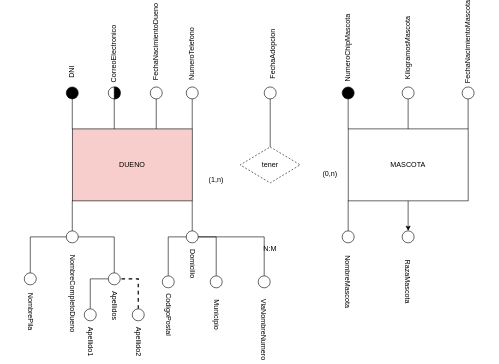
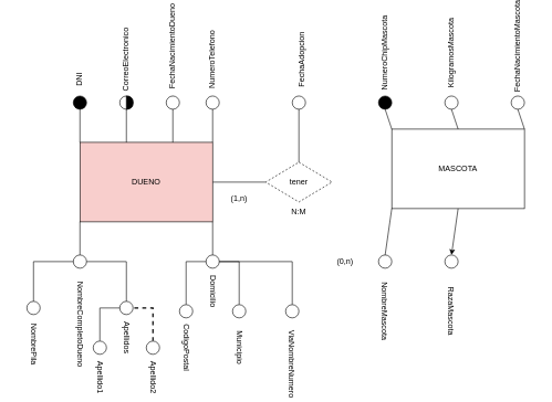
  <mxCell id="0" />
  <mxCell id="1" parent="0" />
  <mxCell id="2" value="tener" style="rhombus;whiteSpace=wrap;html=1;dashed=1;" parent="1" vertex="1"><mxGeometry x="400" y="210" width="100" height="60" as="geometry" /></mxCell>
+ <mxCell id="3" value="" style="endArrow=none;html=1;rounded=0;exitX=1;exitY=0.5;exitDx=0;exitDy=0;entryX=0;entryY=0.5;entryDx=0;entryDy=0;" parent="1" source="4" target="2" edge="1"><mxGeometry width="50" height="50" relative="1" as="geometry"><mxPoint x="320" y="210" as="sourcePoint" /><mxPoint x="390" y="140" as="targetPoint" /></mxGeometry></mxCell>
  <mxCell id="4" value="DUENO" style="rounded=0;whiteSpace=wrap;html=1;fillColor=#f8cecc;" parent="1" vertex="1"><mxGeometry x="120" y="180" width="200" height="120" as="geometry" /></mxCell>
- <mxCell id="5" value="MASCOTA" style="rounded=0;whiteSpace=wrap;html=1;" parent="1" vertex="1"><mxGeometry x="580" y="180" width="200" height="120" as="geometry" /></mxCell>
+ <mxCell id="5" value="MASCOTA" style="rounded=0;whiteSpace=wrap;html=1;" parent="1" vertex="1"><mxGeometry x="590" y="160" width="200" height="120" as="geometry" /></mxCell>
  <mxCell id="6" value="" style="endArrow=none;html=1;rounded=0;exitX=0;exitY=0;exitDx=0;exitDy=0;entryX=0.5;entryY=1;entryDx=0;entryDy=0;" parent="1" source="4" target="7" edge="1"><mxGeometry width="50" height="50" relative="1" as="geometry"><mxPoint x="120" y="200" as="sourcePoint" /><mxPoint x="200" y="140" as="targetPoint" /></mxGeometry></mxCell>
  <mxCell id="7" value="" style="ellipse;whiteSpace=wrap;html=1;aspect=fixed;fillColor=#000000;" parent="1" vertex="1"><mxGeometry x="110" y="110" width="20" height="20" as="geometry" /></mxCell>
  <mxCell id="8" value="" style="ellipse;whiteSpace=wrap;html=1;aspect=fixed;" parent="1" vertex="1"><mxGeometry x="310" y="110" width="20" height="20" as="geometry" /></mxCell>
  <mxCell id="9" value="" style="endArrow=none;html=1;rounded=0;exitX=0.5;exitY=0;exitDx=0;exitDy=0;entryX=0.5;entryY=1;entryDx=0;entryDy=0;" parent="1" target="10" edge="1"><mxGeometry width="50" height="50" relative="1" as="geometry"><mxPoint x="190" y="180" as="sourcePoint" /><mxPoint x="230" y="140" as="targetPoint" /></mxGeometry></mxCell>
  <mxCell id="10" value="" style="ellipse;whiteSpace=wrap;html=1;aspect=fixed;" parent="1" vertex="1"><mxGeometry x="180" y="110" width="20" height="20" as="geometry" /></mxCell>
  <mxCell id="11" value="" style="endArrow=none;html=1;rounded=0;exitX=0;exitY=0;exitDx=0;exitDy=0;entryX=0.5;entryY=1;entryDx=0;entryDy=0;" parent="1" source="5" target="12" edge="1"><mxGeometry width="50" height="50" relative="1" as="geometry"><mxPoint x="580" y="180" as="sourcePoint" /><mxPoint x="580" y="140" as="targetPoint" /></mxGeometry></mxCell>
  <mxCell id="12" value="" style="ellipse;whiteSpace=wrap;html=1;aspect=fixed;fillColor=#000000;" parent="1" vertex="1"><mxGeometry x="570" y="110" width="20" height="20" as="geometry" /></mxCell>
  <mxCell id="13" value="" style="endArrow=none;html=1;rounded=0;exitX=1;exitY=0;exitDx=0;exitDy=0;entryX=0.5;entryY=1;entryDx=0;entryDy=0;" parent="1" source="5" target="14" edge="1"><mxGeometry width="50" height="50" relative="1" as="geometry"><mxPoint x="700" y="180" as="sourcePoint" /><mxPoint x="700" y="140" as="targetPoint" /></mxGeometry></mxCell>
  <mxCell id="14" value="" style="ellipse;whiteSpace=wrap;html=1;aspect=fixed;" parent="1" vertex="1"><mxGeometry x="770" y="110" width="20" height="20" as="geometry" /></mxCell>
  <mxCell id="15" value="" style="endArrow=none;html=1;rounded=0;exitX=0.5;exitY=0;exitDx=0;exitDy=0;entryX=0.5;entryY=1;entryDx=0;entryDy=0;" parent="1" source="5" target="16" edge="1"><mxGeometry width="50" height="50" relative="1" as="geometry"><mxPoint x="640" y="180" as="sourcePoint" /><mxPoint x="640" y="140" as="targetPoint" /></mxGeometry></mxCell>
  <mxCell id="16" value="" style="ellipse;whiteSpace=wrap;html=1;aspect=fixed;" parent="1" vertex="1"><mxGeometry x="670" y="110" width="20" height="20" as="geometry" /></mxCell>
  <mxCell id="17" value="" style="endArrow=none;html=1;rounded=0;exitX=0.75;exitY=0;exitDx=0;exitDy=0;entryX=0.5;entryY=0;entryDx=0;entryDy=0;" parent="1" target="18" edge="1"><mxGeometry width="50" height="50" relative="1" as="geometry"><mxPoint x="260" y="180" as="sourcePoint" /><mxPoint x="190" y="300" as="targetPoint" /></mxGeometry></mxCell>
  <mxCell id="18" value="" style="ellipse;whiteSpace=wrap;html=1;aspect=fixed;" parent="1" vertex="1"><mxGeometry x="250" y="110" width="20" height="20" as="geometry" /></mxCell>
  <mxCell id="19" value="" style="endArrow=none;html=1;rounded=0;exitX=1;exitY=1;exitDx=0;exitDy=0;entryX=0.5;entryY=0;entryDx=0;entryDy=0;" parent="1" source="4" target="20" edge="1"><mxGeometry width="50" height="50" relative="1" as="geometry"><mxPoint x="320" y="340" as="sourcePoint" /><mxPoint x="320" y="300" as="targetPoint" /></mxGeometry></mxCell>
  <mxCell id="20" value="" style="ellipse;whiteSpace=wrap;html=1;aspect=fixed;" parent="1" vertex="1"><mxGeometry x="310" y="350" width="20" height="20" as="geometry" /></mxCell>
  <mxCell id="21" value="" style="endArrow=none;html=1;rounded=0;exitX=0;exitY=1;exitDx=0;exitDy=0;entryX=0.5;entryY=0;entryDx=0;entryDy=0;" parent="1" source="4" target="22" edge="1"><mxGeometry width="50" height="50" relative="1" as="geometry"><mxPoint x="125" y="310" as="sourcePoint" /><mxPoint x="165" y="310" as="targetPoint" /></mxGeometry></mxCell>
  <mxCell id="22" value="" style="ellipse;whiteSpace=wrap;html=1;aspect=fixed;" parent="1" vertex="1"><mxGeometry x="110" y="350" width="20" height="20" as="geometry" /></mxCell>
  <mxCell id="23" value="" style="endArrow=none;html=1;rounded=0;exitX=0;exitY=1;exitDx=0;exitDy=0;entryX=0.5;entryY=0;entryDx=0;entryDy=0;" parent="1" source="5" target="24" edge="1"><mxGeometry width="50" height="50" relative="1" as="geometry"><mxPoint x="580" y="240" as="sourcePoint" /><mxPoint x="580" y="300" as="targetPoint" /></mxGeometry></mxCell>
  <mxCell id="24" value="" style="ellipse;whiteSpace=wrap;html=1;aspect=fixed;" parent="1" vertex="1"><mxGeometry x="570" y="350" width="20" height="20" as="geometry" /></mxCell>
  <mxCell id="25" value="" style="ellipse;whiteSpace=wrap;html=1;aspect=fixed;" parent="1" vertex="1"><mxGeometry x="670" y="350" width="20" height="20" as="geometry" /></mxCell>
  <mxCell id="26" value="" style="shape=or;whiteSpace=wrap;html=1;fillColor=#000000;" parent="1" vertex="1"><mxGeometry x="190" y="110" width="10" height="20" as="geometry" /></mxCell>
- <mxCell id="27" value="N:M" style="text;html=1;align=center;verticalAlign=middle;whiteSpace=wrap;rounded=0;" parent="1" vertex="1"><mxGeometry x="420" y="365" width="60" height="30" as="geometry" /></mxCell>
+ <mxCell id="27" value="N:M" style="text;html=1;align=center;verticalAlign=middle;whiteSpace=wrap;rounded=0;" parent="1" vertex="1"><mxGeometry x="420" y="270" width="60" height="30" as="geometry" /></mxCell>
  <mxCell id="28" value="(1,n)" style="text;html=1;align=center;verticalAlign=middle;whiteSpace=wrap;rounded=0;" parent="1" vertex="1"><mxGeometry x="330" y="250" width="60" height="30" as="geometry" /></mxCell>
- <mxCell id="29" value="(0,n)" style="text;html=1;align=center;verticalAlign=middle;whiteSpace=wrap;rounded=0;" parent="1" vertex="1"><mxGeometry x="520" y="240" width="60" height="30" as="geometry" /></mxCell>
+ <mxCell id="29" value="(0,n)" style="text;html=1;align=center;verticalAlign=middle;whiteSpace=wrap;rounded=0;" parent="1" vertex="1"><mxGeometry x="490" y="345" width="60" height="30" as="geometry" /></mxCell>
  <mxCell id="30" value="DNI" style="text;html=1;align=center;verticalAlign=middle;whiteSpace=wrap;rounded=0;rotation=-90;" vertex="1" parent="1"><mxGeometry x="90" y="70" width="60" height="30" as="geometry" /></mxCell>
  <mxCell id="31" value="CorreoElectronico" style="text;html=1;align=center;verticalAlign=middle;whiteSpace=wrap;rounded=0;rotation=-90;" vertex="1" parent="1"><mxGeometry x="160" y="40" width="60" height="30" as="geometry" /></mxCell>
  <mxCell id="32" value="NumeroTelefono" style="text;html=1;align=center;verticalAlign=middle;whiteSpace=wrap;rounded=0;rotation=-90;" vertex="1" parent="1"><mxGeometry x="290" y="40" width="60" height="30" as="geometry" /></mxCell>
  <mxCell id="33" value="FechaNacimientoDueno" style="text;html=1;align=center;verticalAlign=middle;whiteSpace=wrap;rounded=0;rotation=-90;" vertex="1" parent="1"><mxGeometry x="230" y="20" width="60" height="30" as="geometry" /></mxCell>
  <mxCell id="34" value="Domicilio" style="text;html=1;align=center;verticalAlign=middle;whiteSpace=wrap;rounded=0;rotation=90;" vertex="1" parent="1"><mxGeometry x="290" y="390" width="60" height="30" as="geometry" /></mxCell>
  <mxCell id="35" value="Numero&lt;span style=&quot;background-color: initial;&quot;&gt;ChipMascota&lt;/span&gt;" style="text;html=1;align=center;verticalAlign=middle;whiteSpace=wrap;rounded=0;rotation=-90;" vertex="1" parent="1"><mxGeometry x="550" y="30" width="60" height="30" as="geometry" /></mxCell>
  <mxCell id="36" value="KilogramosMascota" style="text;html=1;align=center;verticalAlign=middle;whiteSpace=wrap;rounded=0;rotation=-90;" vertex="1" parent="1"><mxGeometry x="650" y="30" width="60" height="30" as="geometry" /></mxCell>
  <mxCell id="37" value="FechaNacimientoMascota" style="text;html=1;align=center;verticalAlign=middle;whiteSpace=wrap;rounded=0;rotation=-90;" vertex="1" parent="1"><mxGeometry x="750" y="20" width="60" height="30" as="geometry" /></mxCell>
  <mxCell id="38" value="NombreMascota" style="text;html=1;align=center;verticalAlign=middle;whiteSpace=wrap;rounded=0;rotation=90;" vertex="1" parent="1"><mxGeometry x="550" y="420" width="60" height="30" as="geometry" /></mxCell>
  <mxCell id="39" value="RazaMascota" style="text;html=1;align=center;verticalAlign=middle;whiteSpace=wrap;rounded=0;rotation=90;" vertex="1" parent="1"><mxGeometry x="650" y="420" width="60" height="30" as="geometry" /></mxCell>
  <mxCell id="40" value="NombreCompletoDueno" style="text;html=1;align=center;verticalAlign=middle;whiteSpace=wrap;rounded=0;rotation=90;" vertex="1" parent="1"><mxGeometry x="90" y="440" width="60" height="30" as="geometry" /></mxCell>
  <mxCell id="41" value="" style="ellipse;whiteSpace=wrap;html=1;aspect=fixed;" vertex="1" parent="1"><mxGeometry x="40" y="420" width="20" height="20" as="geometry" /></mxCell>
  <mxCell id="42" value="" style="ellipse;whiteSpace=wrap;html=1;aspect=fixed;" vertex="1" parent="1"><mxGeometry x="180" y="420" width="20" height="20" as="geometry" /></mxCell>
  <mxCell id="43" value="" style="endArrow=none;html=1;rounded=0;entryX=0;entryY=0.5;entryDx=0;entryDy=0;exitX=0.5;exitY=0;exitDx=0;exitDy=0;" edge="1" parent="1" source="41" target="22"><mxGeometry width="50" height="50" relative="1" as="geometry"><mxPoint x="50" y="400" as="sourcePoint" /><mxPoint x="90" y="400" as="targetPoint" /><Array as="points"><mxPoint x="50" y="360" /></Array></mxGeometry></mxCell>
  <mxCell id="44" value="" style="endArrow=none;html=1;rounded=0;entryX=1;entryY=0.5;entryDx=0;entryDy=0;exitX=0.5;exitY=0;exitDx=0;exitDy=0;" edge="1" parent="1" source="42" target="22"><mxGeometry width="50" height="50" relative="1" as="geometry"><mxPoint x="80" y="410" as="sourcePoint" /><mxPoint x="140" y="360" as="targetPoint" /><Array as="points"><mxPoint x="190" y="360" /></Array></mxGeometry></mxCell>
  <mxCell id="45" value="NombrePila" style="text;html=1;align=center;verticalAlign=middle;whiteSpace=wrap;rounded=0;rotation=90;" vertex="1" parent="1"><mxGeometry x="20" y="470" width="60" height="30" as="geometry" /></mxCell>
  <mxCell id="46" value="Apellidos" style="text;html=1;align=center;verticalAlign=middle;whiteSpace=wrap;rounded=0;rotation=90;" vertex="1" parent="1"><mxGeometry x="160" y="460" width="60" height="30" as="geometry" /></mxCell>
  <mxCell id="47" value="" style="endArrow=none;html=1;rounded=0;entryX=0;entryY=0.5;entryDx=0;entryDy=0;exitX=0.5;exitY=0;exitDx=0;exitDy=0;" edge="1" parent="1" source="48" target="42"><mxGeometry width="50" height="50" relative="1" as="geometry"><mxPoint x="150" y="470" as="sourcePoint" /><mxPoint x="120" y="370" as="targetPoint" /><Array as="points"><mxPoint x="150" y="430" /></Array></mxGeometry></mxCell>
  <mxCell id="48" value="" style="ellipse;whiteSpace=wrap;html=1;aspect=fixed;" vertex="1" parent="1"><mxGeometry x="140" y="480" width="20" height="20" as="geometry" /></mxCell>
  <mxCell id="49" value="" style="endArrow=none;dashed=1;html=1;strokeWidth=2;rounded=0;entryX=1;entryY=0.5;entryDx=0;entryDy=0;exitX=0.5;exitY=0;exitDx=0;exitDy=0;" edge="1" parent="1" target="42"><mxGeometry width="50" height="50" relative="1" as="geometry"><mxPoint x="230" y="480" as="sourcePoint" /><mxPoint x="200" y="440" as="targetPoint" /><Array as="points"><mxPoint x="230" y="430" /></Array></mxGeometry></mxCell>
  <mxCell id="50" value="" style="ellipse;whiteSpace=wrap;html=1;aspect=fixed;" vertex="1" parent="1"><mxGeometry x="220" y="480" width="20" height="20" as="geometry" /></mxCell>
  <mxCell id="51" value="Apellido1" style="text;html=1;align=center;verticalAlign=middle;whiteSpace=wrap;rounded=0;rotation=90;" vertex="1" parent="1"><mxGeometry x="120" y="520" width="60" height="30" as="geometry" /></mxCell>
  <mxCell id="52" value="Apellido2" style="text;html=1;align=center;verticalAlign=middle;whiteSpace=wrap;rounded=0;rotation=90;" vertex="1" parent="1"><mxGeometry x="200" y="520" width="60" height="30" as="geometry" /></mxCell>
  <mxCell id="53" value="" style="endArrow=none;html=1;rounded=0;entryX=0;entryY=0.5;entryDx=0;entryDy=0;exitX=0.5;exitY=0;exitDx=0;exitDy=0;" edge="1" parent="1" source="55"><mxGeometry width="50" height="50" relative="1" as="geometry"><mxPoint x="280" y="420" as="sourcePoint" /><mxPoint x="310" y="360" as="targetPoint" /><Array as="points"><mxPoint x="280" y="360" /></Array></mxGeometry></mxCell>
  <mxCell id="54" value="" style="endArrow=none;html=1;rounded=0;entryX=1;entryY=0.5;entryDx=0;entryDy=0;exitX=0.5;exitY=0;exitDx=0;exitDy=0;" edge="1" parent="1" source="56" target="20"><mxGeometry width="50" height="50" relative="1" as="geometry"><mxPoint x="360" y="420" as="sourcePoint" /><mxPoint x="400" y="360" as="targetPoint" /><Array as="points"><mxPoint x="360" y="360" /></Array></mxGeometry></mxCell>
  <mxCell id="55" value="" style="ellipse;whiteSpace=wrap;html=1;aspect=fixed;" vertex="1" parent="1"><mxGeometry x="270" y="425" width="20" height="20" as="geometry" /></mxCell>
  <mxCell id="56" value="" style="ellipse;whiteSpace=wrap;html=1;aspect=fixed;" vertex="1" parent="1"><mxGeometry x="350" y="425" width="20" height="20" as="geometry" /></mxCell>
  <mxCell id="57" value="CodigoPostal" style="text;html=1;align=center;verticalAlign=middle;whiteSpace=wrap;rounded=0;rotation=90;" vertex="1" parent="1"><mxGeometry x="250" y="475" width="60" height="30" as="geometry" /></mxCell>
  <mxCell id="58" value="Municipio" style="text;html=1;align=center;verticalAlign=middle;whiteSpace=wrap;rounded=0;rotation=90;" vertex="1" parent="1"><mxGeometry x="330" y="475" width="60" height="30" as="geometry" /></mxCell>
  <mxCell id="59" value="" style="endArrow=none;html=1;rounded=0;exitX=1;exitY=0.5;exitDx=0;exitDy=0;" edge="1" parent="1" source="20"><mxGeometry width="50" height="50" relative="1" as="geometry"><mxPoint x="310" y="560" as="sourcePoint" /><mxPoint x="440" y="360" as="targetPoint" /></mxGeometry></mxCell>
  <mxCell id="60" value="" style="endArrow=none;html=1;rounded=0;exitX=0.5;exitY=0;exitDx=0;exitDy=0;" edge="1" parent="1" source="61"><mxGeometry width="50" height="50" relative="1" as="geometry"><mxPoint x="410" y="420" as="sourcePoint" /><mxPoint x="440" y="360" as="targetPoint" /></mxGeometry></mxCell>
  <mxCell id="61" value="" style="ellipse;whiteSpace=wrap;html=1;aspect=fixed;" vertex="1" parent="1"><mxGeometry x="430" y="425" width="20" height="20" as="geometry" /></mxCell>
  <mxCell id="62" value="ViaNombreNumero" style="text;html=1;align=center;verticalAlign=middle;whiteSpace=wrap;rounded=0;rotation=90;" vertex="1" parent="1"><mxGeometry x="410" y="500" width="60" height="30" as="geometry" /></mxCell>
  <mxCell id="63" value="" style="endArrow=none;html=1;rounded=0;entryX=0.5;entryY=1;entryDx=0;entryDy=0;exitX=1;exitY=0;exitDx=0;exitDy=0;" edge="1" parent="1" source="4" target="8"><mxGeometry width="50" height="50" relative="1" as="geometry"><mxPoint x="670" y="250" as="sourcePoint" /><mxPoint x="720" y="200" as="targetPoint" /></mxGeometry></mxCell>
  <mxCell id="64" value="FechaAdopcion" style="text;html=1;align=center;verticalAlign=middle;whiteSpace=wrap;rounded=0;rotation=-90;" vertex="1" parent="1"><mxGeometry x="425" y="40" width="60" height="30" as="geometry" /></mxCell>
  <mxCell id="65" value="" style="ellipse;whiteSpace=wrap;html=1;aspect=fixed;" vertex="1" parent="1"><mxGeometry x="440" y="110" width="20" height="20" as="geometry" /></mxCell>
  <mxCell id="66" value="" style="endArrow=none;html=1;rounded=0;entryX=0.5;entryY=1;entryDx=0;entryDy=0;exitX=0.5;exitY=0;exitDx=0;exitDy=0;" edge="1" parent="1" source="2" target="65"><mxGeometry width="50" height="50" relative="1" as="geometry"><mxPoint x="330" y="190" as="sourcePoint" /><mxPoint x="330" y="140" as="targetPoint" /></mxGeometry></mxCell>
  <mxCell id="67" value="" style="endArrow=classic;html=1;rounded=0;exitX=0.5;exitY=1;exitDx=0;exitDy=0;entryX=0.5;entryY=0;entryDx=0;entryDy=0;" edge="1" parent="1" source="5" target="25"><mxGeometry width="50" height="50" relative="1" as="geometry"><mxPoint x="760" y="310" as="sourcePoint" /><mxPoint x="810" y="260" as="targetPoint" /></mxGeometry></mxCell>
